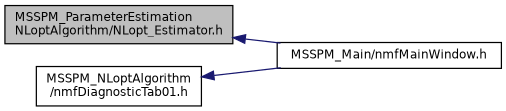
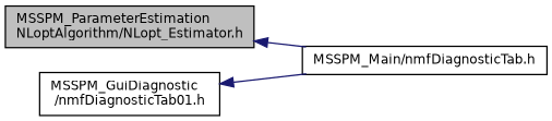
  digraph {
    rankdir=LR
    node [color=black fillcolor=white fontname=Helvetica fontsize=10 shape=record style=filled]
    edge [color=midnightblue dir=back fontname=Helvetica fontsize=10 labelfontname=Helvetica labelfontsize=10 style=solid]
    n1 [fillcolor=grey75 fontcolor=black height=0.2 label="MSSPM_ParameterEstimation\lNLoptAlgorithm/NLopt_Estimator.h" width=0.4]
-   n2 [height=0.2 label="MSSPM_Main/nmfMainWindow.h" width=0.4]
-   n3 [height=0.2 label="MSSPM_NLoptAlgorithm\l/nmfDiagnosticTab01.h" width=0.4]
+   n2 [height=0.2 label="MSSPM_Main/nmfDiagnosticTab.h" width=0.4]
+   n3 [height=0.2 label="MSSPM_GuiDiagnostic\l/nmfDiagnosticTab01.h" width=0.4]
    n1 -> n2
    n3 -> n2
  }
